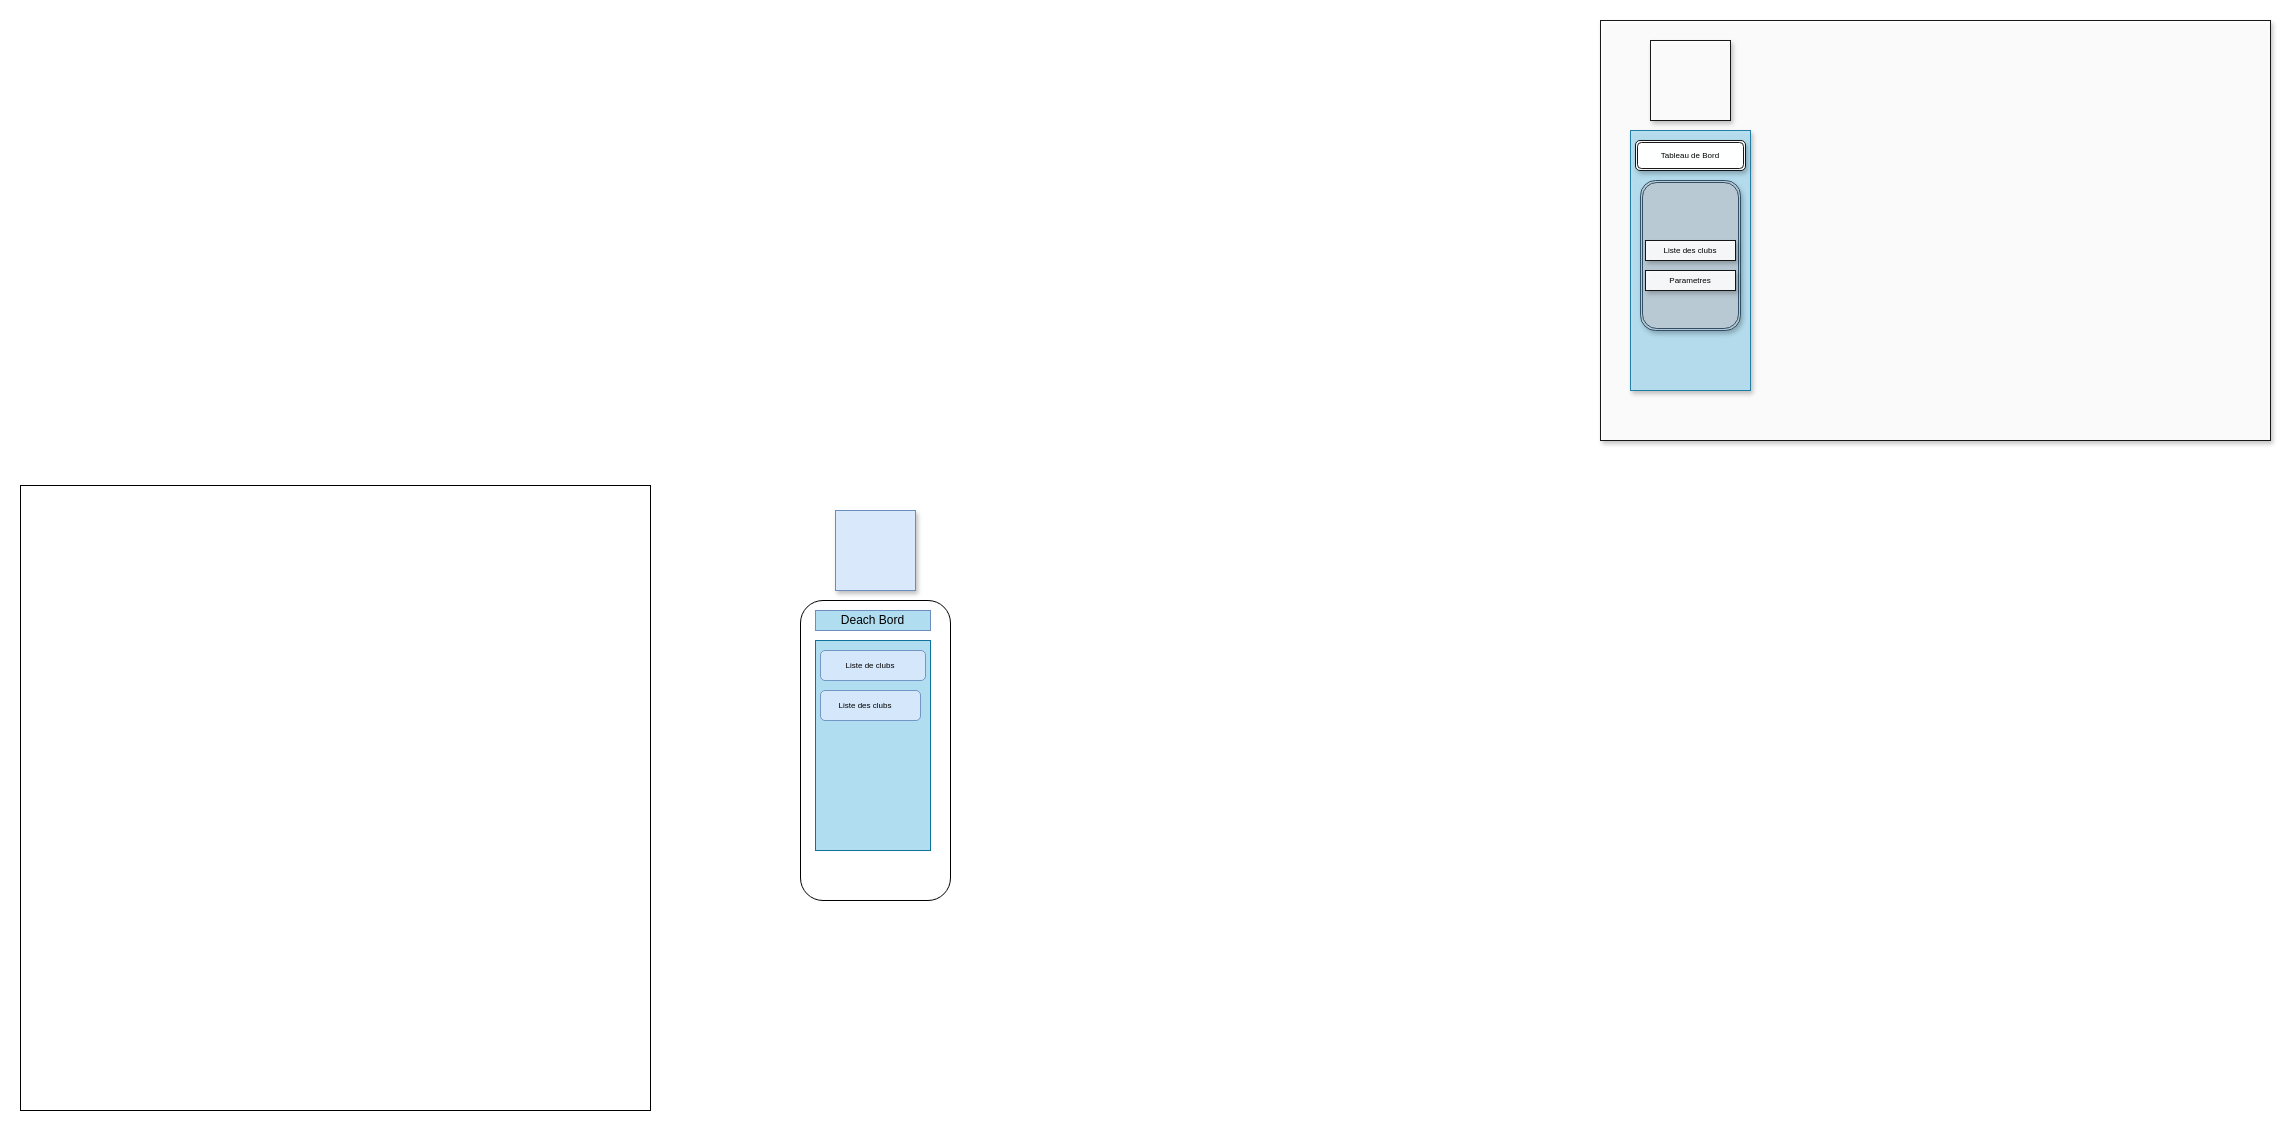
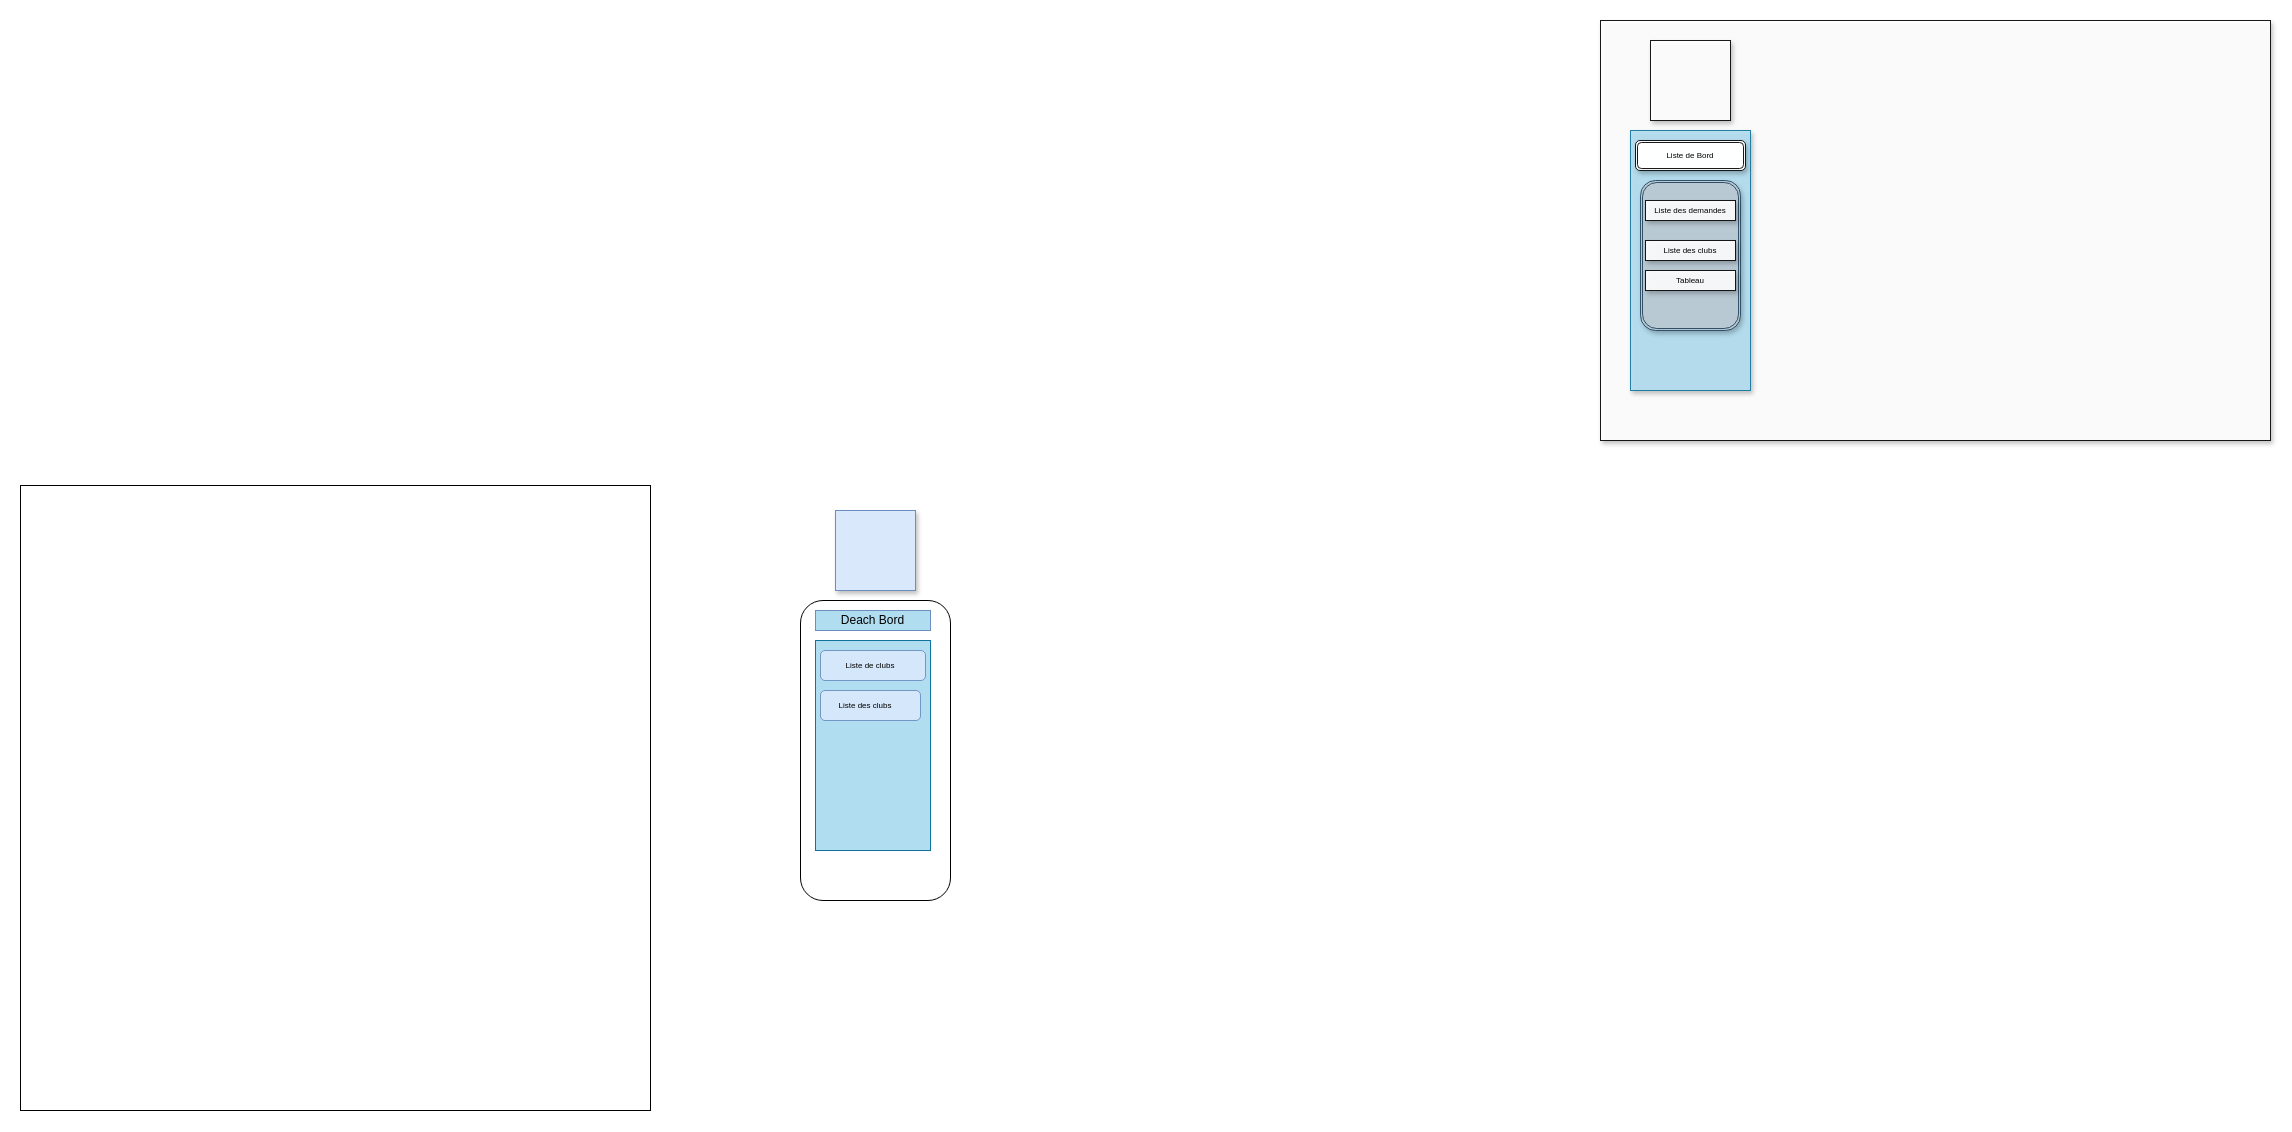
  <mxCell id="0" />
  <mxCell id="1" parent="0" />
  <mxCell id="2" value="" style="rounded=0;whiteSpace=wrap;html=1;" vertex="1" parent="1"><mxGeometry x="20" y="485" width="630" height="625" as="geometry" /></mxCell>
  <mxCell id="3" value="" style="whiteSpace=wrap;html=1;aspect=fixed;fillColor=#dae8fc;strokeColor=#6c8ebf;shadow=1;" vertex="1" parent="1"><mxGeometry x="835" y="510" width="80" height="80" as="geometry" /></mxCell>
  <mxCell id="4" value="" style="rounded=1;whiteSpace=wrap;html=1;" vertex="1" parent="1"><mxGeometry x="800" y="600" width="150" height="300" as="geometry" /></mxCell>
  <mxCell id="5" value="Deach Bord" style="rounded=0;whiteSpace=wrap;html=1;fillColor=#b1ddf0;strokeColor=#6c8ebf;" vertex="1" parent="1"><mxGeometry x="815" y="610" width="115" height="20" as="geometry" /></mxCell>
  <mxCell id="6" value="" style="rounded=0;whiteSpace=wrap;html=1;fillColor=#b1ddf0;strokeColor=#10739e;" vertex="1" parent="1"><mxGeometry x="815" y="640" width="115" height="210" as="geometry" /></mxCell>
  <mxCell id="7" value="" style="rounded=1;whiteSpace=wrap;html=1;fontSize=8;opacity=90;fillColor=#dae8fc;strokeColor=#6c8ebf;" vertex="1" parent="1"><mxGeometry x="820" y="650" width="105" height="30" as="geometry" /></mxCell>
  <mxCell id="8" value="Liste de clubs" style="text;html=1;strokeColor=none;fillColor=none;align=center;verticalAlign=middle;whiteSpace=wrap;rounded=0;fontSize=8;opacity=90;" vertex="1" parent="1"><mxGeometry x="820" y="650" width="100" height="30" as="geometry" /></mxCell>
  <mxCell id="9" value="" style="rounded=1;whiteSpace=wrap;html=1;fontSize=8;opacity=90;fillColor=#dae8fc;strokeColor=#6c8ebf;" vertex="1" parent="1"><mxGeometry x="820" y="690" width="100" height="30" as="geometry" /></mxCell>
  <mxCell id="10" value="Liste des clubs" style="text;html=1;strokeColor=none;fillColor=none;align=center;verticalAlign=middle;whiteSpace=wrap;rounded=0;fontSize=8;opacity=90;" vertex="1" parent="1"><mxGeometry x="835" y="690" width="60" height="30" as="geometry" /></mxCell>
  <mxCell id="11" value="" style="rounded=0;whiteSpace=wrap;html=1;shadow=1;fontSize=8;opacity=90;" vertex="1" parent="1"><mxGeometry x="1600" y="20" width="670" height="420" as="geometry" /></mxCell>
  <mxCell id="12" value="" style="whiteSpace=wrap;html=1;aspect=fixed;shadow=1;fontSize=8;opacity=90;" vertex="1" parent="1"><mxGeometry x="1650" y="40" width="80" height="80" as="geometry" /></mxCell>
  <mxCell id="13" value="" style="rounded=0;whiteSpace=wrap;html=1;shadow=1;fontSize=8;opacity=90;fillColor=#b1ddf0;strokeColor=#10739e;" vertex="1" parent="1"><mxGeometry x="1630" y="130" width="120" height="260" as="geometry" /></mxCell>
- <mxCell id="14" value="Tableau de Bord" style="shape=ext;double=1;rounded=1;whiteSpace=wrap;html=1;shadow=1;fontSize=8;opacity=90;" vertex="1" parent="1"><mxGeometry x="1635" y="140" width="110" height="30" as="geometry" /></mxCell>
+ <mxCell id="14" value="Liste de Bord" style="shape=ext;double=1;rounded=1;whiteSpace=wrap;html=1;shadow=1;fontSize=8;opacity=90;" vertex="1" parent="1"><mxGeometry x="1635" y="140" width="110" height="30" as="geometry" /></mxCell>
  <mxCell id="15" value="" style="shape=ext;double=1;rounded=1;whiteSpace=wrap;html=1;shadow=1;fontSize=8;opacity=90;fillColor=#bac8d3;strokeColor=#23445d;" vertex="1" parent="1"><mxGeometry x="1640" y="180" width="100" height="150" as="geometry" /></mxCell>
+ <mxCell id="16" value="Liste des demandes" style="rounded=0;whiteSpace=wrap;html=1;shadow=1;fontSize=8;opacity=90;" vertex="1" parent="1"><mxGeometry x="1645" y="200" width="90" height="20" as="geometry" /></mxCell>
  <mxCell id="17" value="Liste des clubs" style="rounded=0;whiteSpace=wrap;html=1;shadow=1;fontSize=8;opacity=90;" vertex="1" parent="1"><mxGeometry x="1645" y="240" width="90" height="20" as="geometry" /></mxCell>
- <mxCell id="18" value="Parametres" style="rounded=0;whiteSpace=wrap;html=1;shadow=1;fontSize=8;opacity=90;" vertex="1" parent="1"><mxGeometry x="1645" y="270" width="90" height="20" as="geometry" /></mxCell>
+ <mxCell id="18" value="Tableau" style="rounded=0;whiteSpace=wrap;html=1;shadow=1;fontSize=8;opacity=90;" vertex="1" parent="1"><mxGeometry x="1645" y="270" width="90" height="20" as="geometry" /></mxCell>
